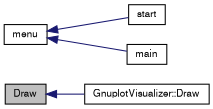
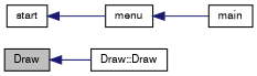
  digraph {
    rankdir=LR
    node [color=black fillcolor=white fontname=FreeSans fontsize=10 shape=record style=filled]
    edge [color=midnightblue dir=back fontname=FreeSans fontsize=10 labelfontname=FreeSans labelfontsize=10 style=solid]
    n1 [fillcolor=grey75 fontcolor=black height=0.2 label=Draw width=0.4]
-   n2 [height=0.2 label="GnuplotVisualizer::Draw" width=0.4]
+   n2 [height=0.2 label="Draw::Draw" width=0.4]
    n3 [height=0.2 label=start width=0.4]
    n4 [height=0.2 label=menu width=0.4]
    n5 [height=0.2 label=main width=0.4]
    n1 -> n2
-   n4 -> n3
+   n3 -> n4
    n4 -> n5
  }
